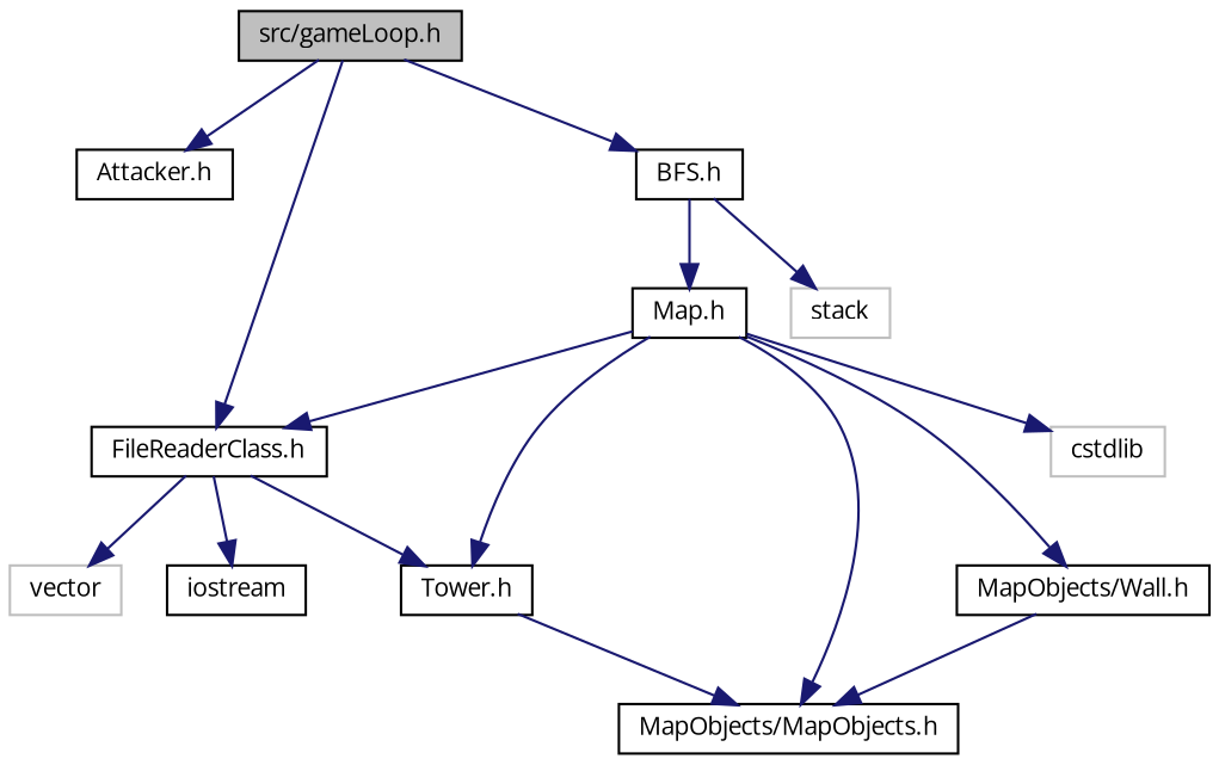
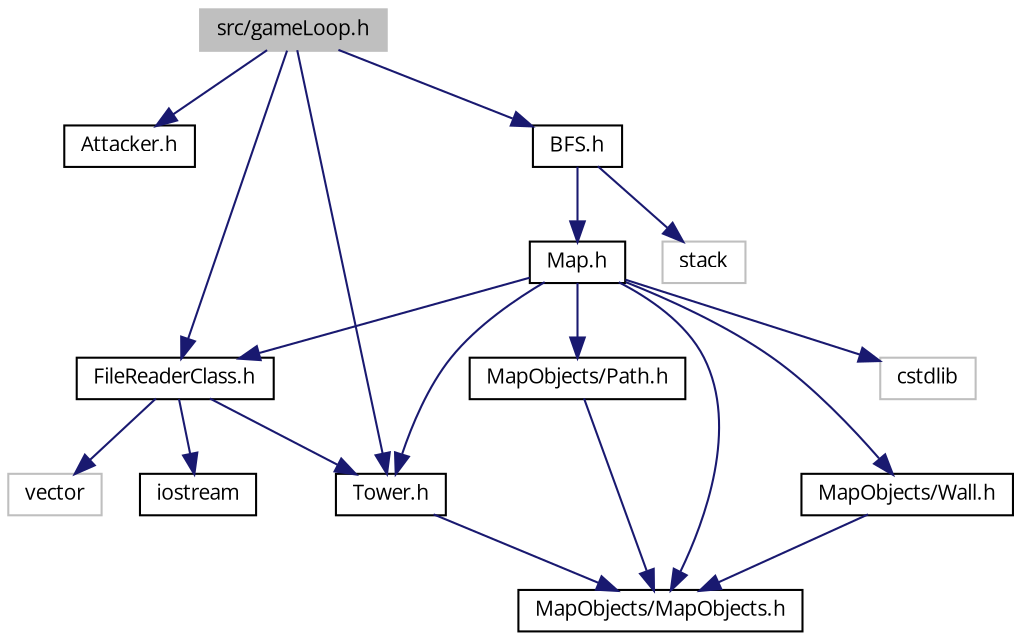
  digraph {
    fontname="Open Sans"
    node [color=black fillcolor=white fontname="Open Sans" fontsize=10 shape=record style=filled]
    edge [color=midnightblue fontname="Open Sans" fontsize=10 labelfontname=Helvetica labelfontsize=10 style=solid]
-   n1 [fillcolor=grey75 fontcolor=black height=0.2 label="src/gameLoop.h" width=0.4]
+   n1 [color=grey75 fillcolor=grey75 fontcolor=black height=0.2 label="src/gameLoop.h" width=0.4]
    n2 [height=0.2 label="Attacker.h" width=0.4]
    n3 [height=0.2 label="FileReaderClass.h" width=0.4]
    n4 [height=0.2 label="BFS.h" width=0.4]
    n5 [height=0.2 label="Tower.h" width=0.4]
    n6 [color=grey75 height=0.2 label=vector width=0.4]
    n7 [height=0.2 label=iostream width=0.4]
    n8 [height=0.2 label="Map.h" width=0.4]
    n9 [color=grey75 height=0.2 label=stack width=0.4]
    n10 [height=0.2 label="MapObjects/MapObjects.h" width=0.4]
    n11 [height=0.2 label="MapObjects/Wall.h" width=0.4]
+   n12 [height=0.2 label="MapObjects/Path.h" width=0.4]
    n13 [color=grey75 height=0.2 label=cstdlib width=0.4]
    n1 -> n2
    n1 -> n3
    n1 -> n4
+   n1 -> n5
    n3 -> n5
    n3 -> n6
    n3 -> n7
    n4 -> n8
    n4 -> n9
    n5 -> n10
    n8 -> n3
    n8 -> n5
    n8 -> n10
    n8 -> n11
+   n8 -> n12
    n8 -> n13
    n11 -> n10
+   n12 -> n10
  }
